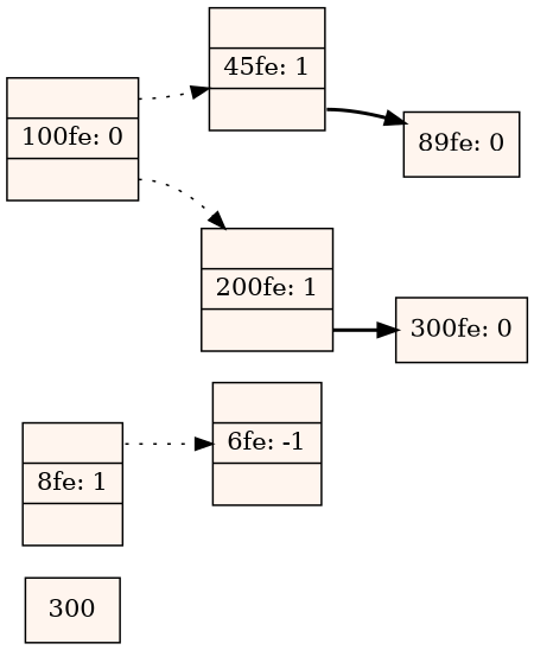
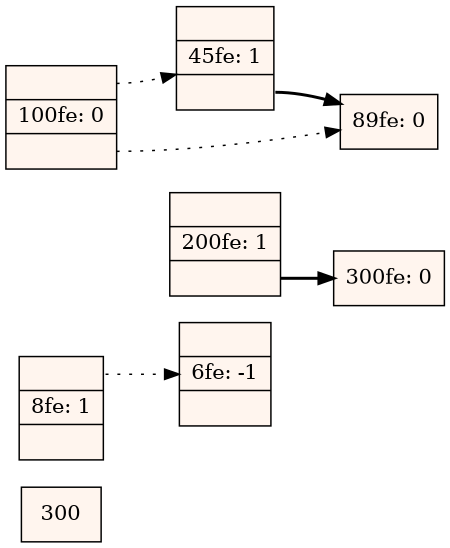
  digraph {
    rankdir=LR
    node [fillcolor=seashell shape=record style=filled]
    edge [style=dotted tailport=C1]
    300
    n2 [label="<C0>|8fe: 1|<C1>"]
    n3 [label="<C0>|6fe: -1|<C1>"]
    n4 [label="<C0>|100fe: 0|<C1>"]
    n5 [label="<C0>|45fe: 1|<C1>"]
    n6 [label="<C0>|200fe: 1|<C1>"]
    n7 [label="89fe: 0"]
    n8 [label="300fe: 0"]
    n2 -> n3 [tailport=C0]
    n4 -> n5 [tailport=C0]
-   n4 -> n6
+   n4 -> n7
    n5 -> n7 [style=bold]
    n6 -> n8 [style=bold]
  }
